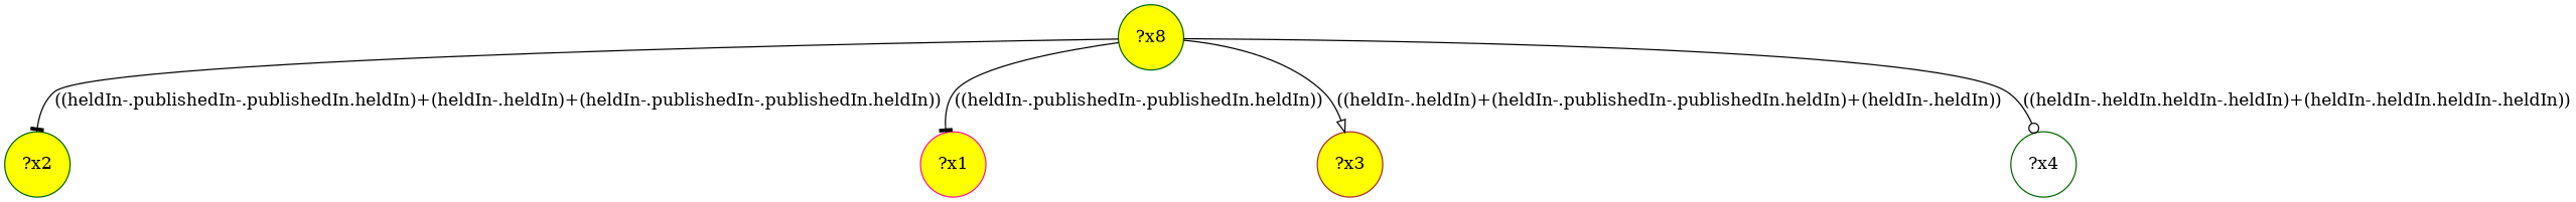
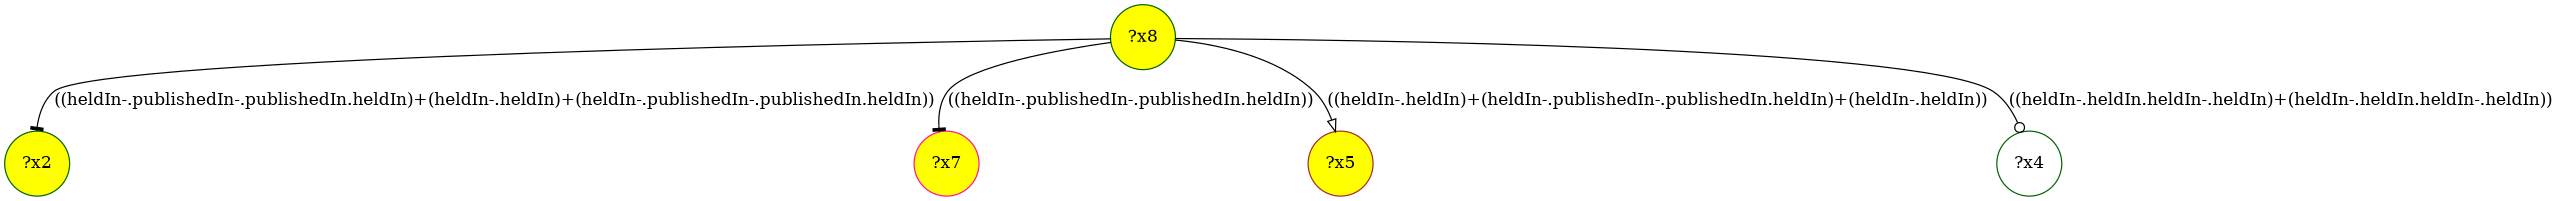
  digraph {
    node [color=darkgreen fillcolor=yellow shape=circle style="filled,"]
    edge [arrowhead=tee]
    n1 [label="?x2"]
-   n2 [color=deeppink label="?x1"]
+   n2 [color=deeppink label="?x7"]
    n3 [label="?x8"]
-   n4 [color=brown label="?x3"]
+   n4 [color=brown label="?x5"]
    n5 [label="?x4" fillcolor="" style=""]
    n3 -> n1 [label="((heldIn-.publishedIn-.publishedIn.heldIn)+(heldIn-.heldIn)+(heldIn-.publishedIn-.publishedIn.heldIn))"]
    n3 -> n2 [label="((heldIn-.publishedIn-.publishedIn.heldIn))"]
    n3 -> n4 [arrowhead=onormal label="((heldIn-.heldIn)+(heldIn-.publishedIn-.publishedIn.heldIn)+(heldIn-.heldIn))"]
    n3 -> n5 [arrowhead=odot label="((heldIn-.heldIn.heldIn-.heldIn)+(heldIn-.heldIn.heldIn-.heldIn))"]
  }
